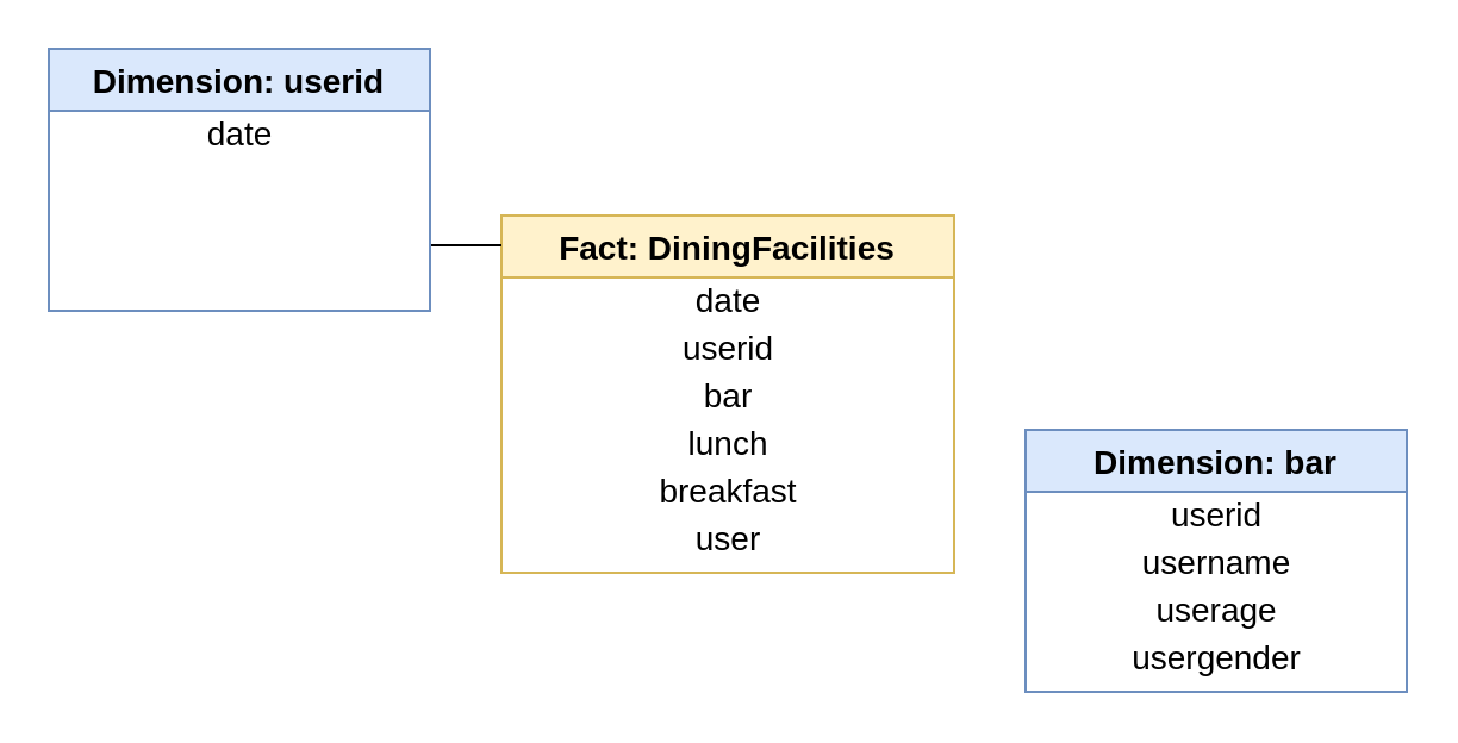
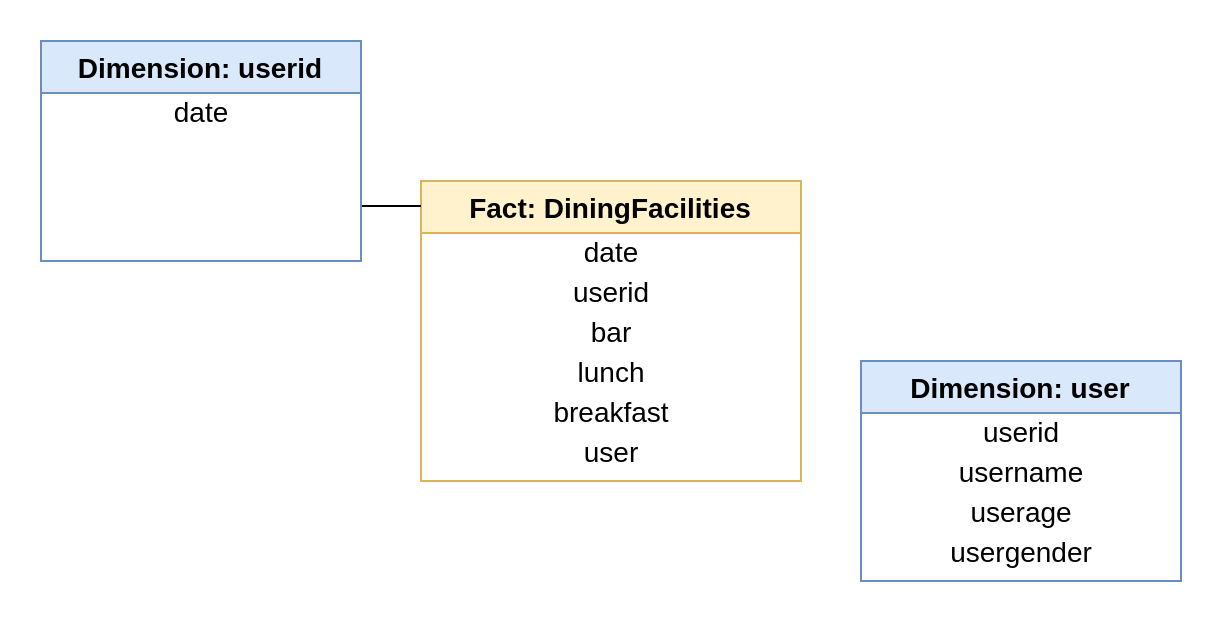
  <mxCell id="0" />
  <mxCell id="1" parent="0" />
  <mxCell id="2" value="Fact: DiningFacilities" style="swimlane;fontStyle=1;childLayout=stackLayout;horizontal=1;startSize=26;horizontalStack=0;resizeParent=1;resizeLast=0;collapsible=1;marginBottom=0;rounded=0;shadow=0;strokeWidth=1;fontSize=14;fillColor=#fff2cc;strokeColor=#d6b656;" parent="1" vertex="1"><mxGeometry x="210" y="90" width="190" height="150" as="geometry"><mxRectangle x="260" y="80" width="160" height="26" as="alternateBounds" /></mxGeometry></mxCell>
  <mxCell id="3" value="date" style="text;html=1;align=center;verticalAlign=middle;resizable=0;points=[];autosize=1;fontSize=14;" parent="2" vertex="1"><mxGeometry y="26" width="190" height="20" as="geometry" /></mxCell>
  <mxCell id="4" value="userid" style="text;html=1;align=center;verticalAlign=middle;resizable=0;points=[];autosize=1;fontSize=14;" parent="2" vertex="1"><mxGeometry y="46" width="190" height="20" as="geometry" /></mxCell>
  <mxCell id="5" value="bar" style="text;html=1;align=center;verticalAlign=middle;resizable=0;points=[];autosize=1;fontSize=14;" vertex="1" parent="2"><mxGeometry y="66" width="190" height="20" as="geometry" /></mxCell>
  <mxCell id="6" value="lunch" style="text;html=1;align=center;verticalAlign=middle;resizable=0;points=[];autosize=1;fontSize=14;" vertex="1" parent="2"><mxGeometry y="86" width="190" height="20" as="geometry" /></mxCell>
  <mxCell id="7" value="breakfast" style="text;html=1;align=center;verticalAlign=middle;resizable=0;points=[];autosize=1;fontSize=14;" vertex="1" parent="2"><mxGeometry y="106" width="190" height="20" as="geometry" /></mxCell>
  <mxCell id="8" value="user" style="text;html=1;align=center;verticalAlign=middle;resizable=0;points=[];autosize=1;fontSize=14;" vertex="1" parent="2"><mxGeometry y="126" width="190" height="20" as="geometry" /></mxCell>
  <mxCell id="9" style="edgeStyle=orthogonalEdgeStyle;rounded=0;orthogonalLoop=1;jettySize=auto;html=1;exitX=1;exitY=0.75;exitDx=0;exitDy=0;endArrow=none;endFill=0;" edge="1" parent="1" source="10"><mxGeometry relative="1" as="geometry"><mxPoint x="210" y="103" as="targetPoint" /></mxGeometry></mxCell>
  <mxCell id="10" value="Dimension: userid" style="swimlane;fontStyle=1;childLayout=stackLayout;horizontal=1;startSize=26;horizontalStack=0;resizeParent=1;resizeLast=0;collapsible=1;marginBottom=0;rounded=0;shadow=0;strokeWidth=1;fontSize=14;fillColor=#dae8fc;strokeColor=#6c8ebf;" vertex="1" parent="1"><mxGeometry x="20" y="20" width="160" height="110" as="geometry"><mxRectangle x="260" y="80" width="160" height="26" as="alternateBounds" /></mxGeometry></mxCell>
  <mxCell id="11" value="date" style="text;html=1;align=center;verticalAlign=middle;resizable=0;points=[];autosize=1;fontSize=14;" vertex="1" parent="10"><mxGeometry y="26" width="160" height="20" as="geometry" /></mxCell>
- <mxCell id="12" value="Dimension: bar" style="swimlane;fontStyle=1;childLayout=stackLayout;horizontal=1;startSize=26;horizontalStack=0;resizeParent=1;resizeLast=0;collapsible=1;marginBottom=0;rounded=0;shadow=0;strokeWidth=1;fontSize=14;fillColor=#dae8fc;strokeColor=#6c8ebf;" parent="1" vertex="1"><mxGeometry x="430" y="180" width="160" height="110" as="geometry"><mxRectangle x="260" y="80" width="160" height="26" as="alternateBounds" /></mxGeometry></mxCell>
+ <mxCell id="12" value="Dimension: user" style="swimlane;fontStyle=1;childLayout=stackLayout;horizontal=1;startSize=26;horizontalStack=0;resizeParent=1;resizeLast=0;collapsible=1;marginBottom=0;rounded=0;shadow=0;strokeWidth=1;fontSize=14;fillColor=#dae8fc;strokeColor=#6c8ebf;" parent="1" vertex="1"><mxGeometry x="430" y="180" width="160" height="110" as="geometry"><mxRectangle x="260" y="80" width="160" height="26" as="alternateBounds" /></mxGeometry></mxCell>
  <mxCell id="13" value="userid" style="text;html=1;align=center;verticalAlign=middle;resizable=0;points=[];autosize=1;fontSize=14;" parent="12" vertex="1"><mxGeometry y="26" width="160" height="20" as="geometry" /></mxCell>
  <mxCell id="14" value="username" style="text;html=1;align=center;verticalAlign=middle;resizable=0;points=[];autosize=1;fontSize=14;" parent="12" vertex="1"><mxGeometry y="46" width="160" height="20" as="geometry" /></mxCell>
  <mxCell id="15" value="userage" style="text;html=1;align=center;verticalAlign=middle;resizable=0;points=[];autosize=1;fontSize=14;" parent="12" vertex="1"><mxGeometry y="66" width="160" height="20" as="geometry" /></mxCell>
  <mxCell id="16" value="usergender" style="text;html=1;align=center;verticalAlign=middle;resizable=0;points=[];autosize=1;fontSize=14;" parent="12" vertex="1"><mxGeometry y="86" width="160" height="20" as="geometry" /></mxCell>
